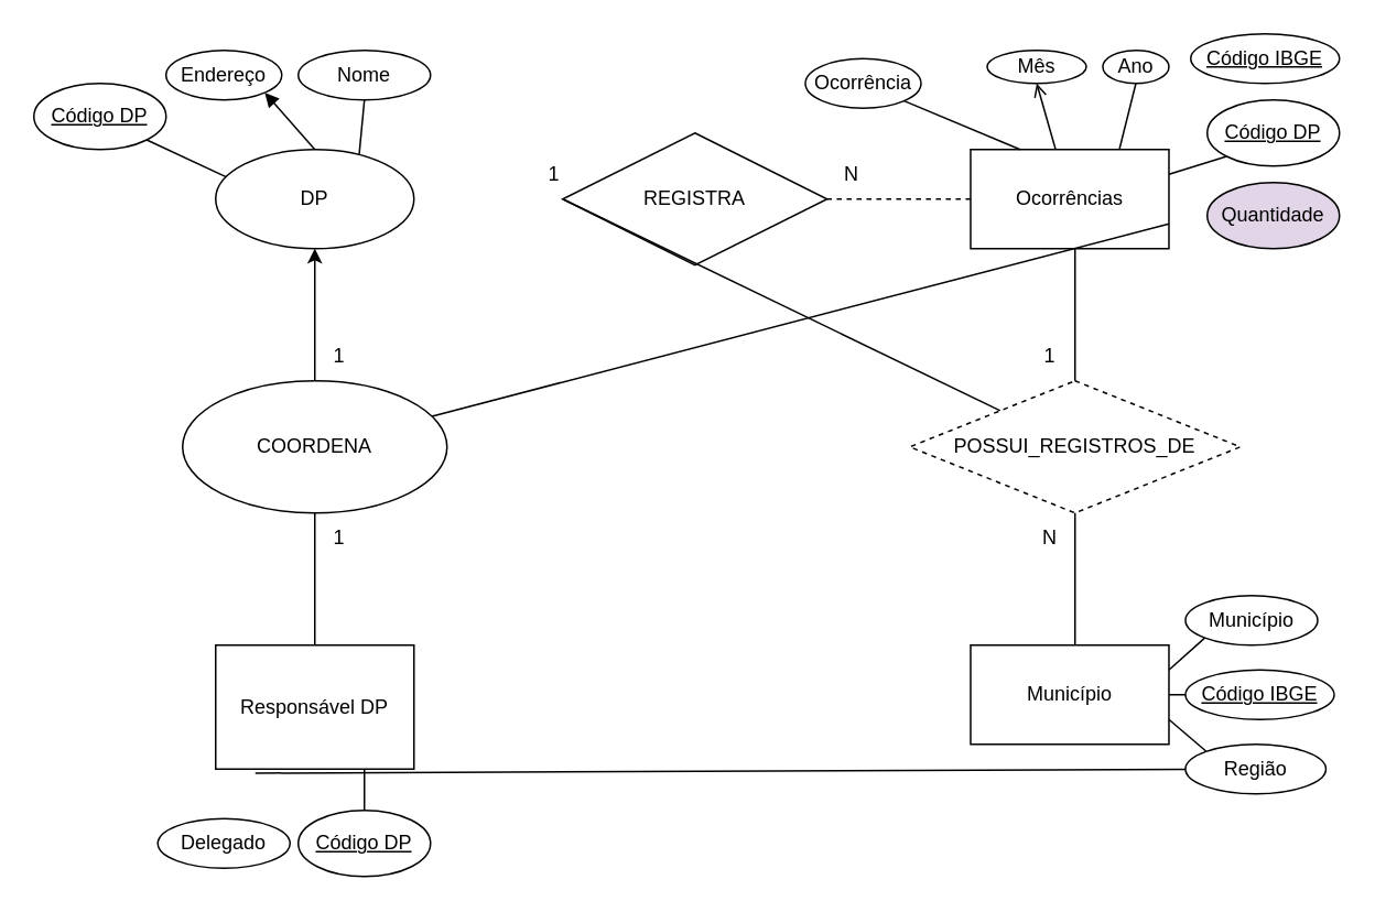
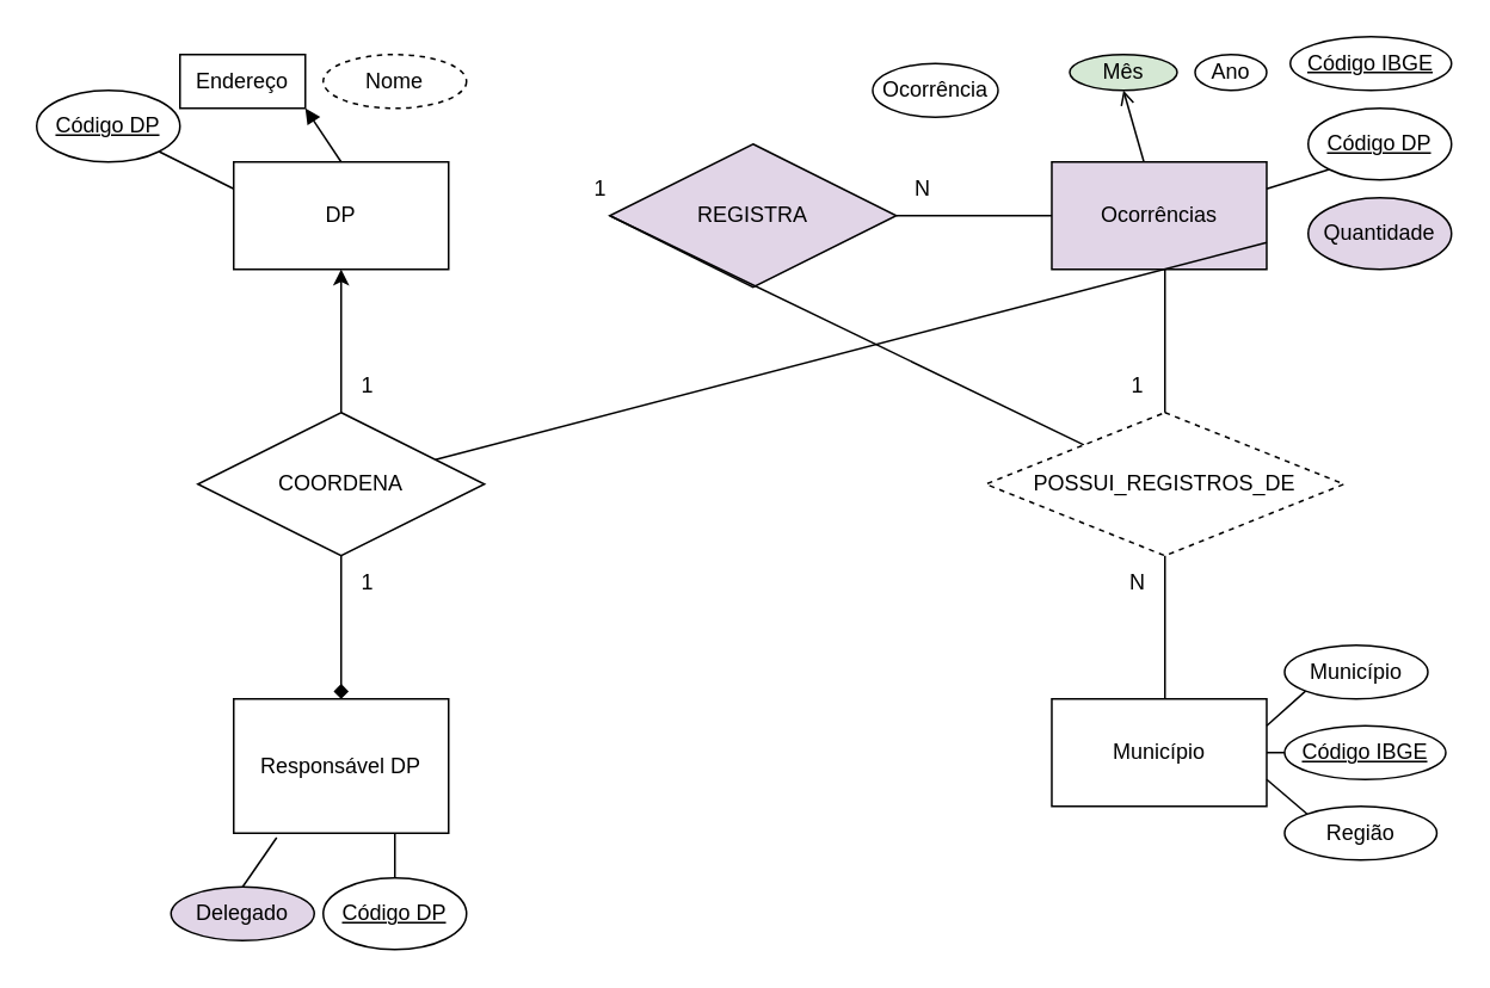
  <mxCell id="0" />
  <mxCell id="1" parent="0" />
- <mxCell id="2" value="DP" style="ellipse;whiteSpace=wrap;html=1;" vertex="1" parent="1"><mxGeometry x="130" y="90" width="120" height="60" as="geometry" /></mxCell>
- <mxCell id="3" value="Endereço" style="ellipse;whiteSpace=wrap;html=1;" vertex="1" parent="1"><mxGeometry x="100" y="30" width="70" height="30" as="geometry" /></mxCell>
- <mxCell id="4" value="Nome" style="ellipse;whiteSpace=wrap;html=1;" vertex="1" parent="1"><mxGeometry x="180" y="30" width="80" height="30" as="geometry" /></mxCell>
+ <mxCell id="2" value="DP" style="rounded=0;whiteSpace=wrap;html=1;" vertex="1" parent="1"><mxGeometry x="130" y="90" width="120" height="60" as="geometry" /></mxCell>
+ <mxCell id="3" value="Endereço" style="whiteSpace=wrap;html=1;rounded=0;" vertex="1" parent="1"><mxGeometry x="100" y="30" width="70" height="30" as="geometry" /></mxCell>
+ <mxCell id="4" value="Nome" style="ellipse;whiteSpace=wrap;html=1;dashed=1;" vertex="1" parent="1"><mxGeometry x="180" y="30" width="80" height="30" as="geometry" /></mxCell>
  <mxCell id="5" value="&lt;u&gt;Código DP&lt;/u&gt;" style="ellipse;whiteSpace=wrap;html=1;" vertex="1" parent="1"><mxGeometry x="20" y="50" width="80" height="40" as="geometry" /></mxCell>
  <mxCell id="6" value="Responsável DP" style="rounded=0;whiteSpace=wrap;html=1;" vertex="1" parent="1"><mxGeometry x="130" y="390" width="120" height="75" as="geometry" /></mxCell>
  <mxCell id="7" value="&lt;u&gt;Código DP&lt;/u&gt;" style="ellipse;whiteSpace=wrap;html=1;" vertex="1" parent="1"><mxGeometry x="180" y="490" width="80" height="40" as="geometry" /></mxCell>
- <mxCell id="8" value="Delegado" style="ellipse;whiteSpace=wrap;html=1;" vertex="1" parent="1"><mxGeometry x="95" y="495" width="80" height="30" as="geometry" /></mxCell>
+ <mxCell id="8" value="Delegado" style="ellipse;whiteSpace=wrap;html=1;fillColor=#e1d5e7;" vertex="1" parent="1"><mxGeometry x="95" y="495" width="80" height="30" as="geometry" /></mxCell>
  <mxCell id="9" value="Município" style="rounded=0;whiteSpace=wrap;html=1;" vertex="1" parent="1"><mxGeometry x="586.82" y="390" width="120" height="60" as="geometry" /></mxCell>
  <mxCell id="10" value="&lt;u&gt;Código IBGE&lt;/u&gt;" style="ellipse;whiteSpace=wrap;html=1;" vertex="1" parent="1"><mxGeometry x="716.82" y="405" width="90" height="30" as="geometry" /></mxCell>
  <mxCell id="11" value="Região" style="ellipse;whiteSpace=wrap;html=1;" vertex="1" parent="1"><mxGeometry x="716.82" y="450" width="85" height="30" as="geometry" /></mxCell>
  <mxCell id="12" value="Município" style="ellipse;whiteSpace=wrap;html=1;" vertex="1" parent="1"><mxGeometry x="716.82" y="360" width="80" height="30" as="geometry" /></mxCell>
  <mxCell id="13" value="" style="endArrow=none;html=1;rounded=0;entryX=0;entryY=1;entryDx=0;entryDy=0;exitX=1;exitY=0.25;exitDx=0;exitDy=0;" edge="1" parent="1" source="9" target="12"><mxGeometry width="50" height="50" relative="1" as="geometry"><mxPoint x="386.82" y="310" as="sourcePoint" /><mxPoint x="436.82" y="260" as="targetPoint" /></mxGeometry></mxCell>
- <mxCell id="14" value="" style="endArrow=none;html=1;rounded=0;entryX=0.5;entryY=1;entryDx=0;entryDy=0;exitX=0.75;exitY=0;exitDx=0;exitDy=0;" edge="1" parent="1" source="2" target="4"><mxGeometry width="50" height="50" relative="1" as="geometry"><mxPoint x="390" y="310" as="sourcePoint" /><mxPoint x="440" y="260" as="targetPoint" /></mxGeometry></mxCell>
- <mxCell id="15" value="Ocorrências" style="rounded=0;whiteSpace=wrap;html=1;" vertex="1" parent="1"><mxGeometry x="586.82" y="90" width="120" height="60" as="geometry" /></mxCell>
+ <mxCell id="15" value="Ocorrências" style="rounded=0;whiteSpace=wrap;html=1;fillColor=#e1d5e7;" vertex="1" parent="1"><mxGeometry x="586.82" y="90" width="120" height="60" as="geometry" /></mxCell>
  <mxCell id="16" value="" style="endArrow=none;html=1;rounded=0;exitX=0.5;exitY=0;exitDx=0;exitDy=0;entryX=0.75;entryY=1;entryDx=0;entryDy=0;" edge="1" parent="1" source="7" target="6"><mxGeometry width="50" height="50" relative="1" as="geometry"><mxPoint x="390" y="310" as="sourcePoint" /><mxPoint x="440" y="260" as="targetPoint" /></mxGeometry></mxCell>
- <mxCell id="17" value="" style="endArrow=none;html=1;rounded=0;exitX=0.2;exitY=1.033;exitDx=0;exitDy=0;exitPerimeter=0;" edge="1" parent="1" source="6" target="11"><mxGeometry width="50" height="50" relative="1" as="geometry"><mxPoint x="390" y="310" as="sourcePoint" /><mxPoint x="440" y="260" as="targetPoint" /></mxGeometry></mxCell>
+ <mxCell id="17" value="" style="endArrow=none;html=1;rounded=0;entryX=0.5;entryY=0;entryDx=0;entryDy=0;exitX=0.2;exitY=1.033;exitDx=0;exitDy=0;exitPerimeter=0;" edge="1" parent="1" source="6" target="8"><mxGeometry width="50" height="50" relative="1" as="geometry"><mxPoint x="390" y="310" as="sourcePoint" /><mxPoint x="440" y="260" as="targetPoint" /></mxGeometry></mxCell>
  <mxCell id="18" value="" style="endArrow=none;html=1;rounded=0;exitX=1;exitY=1;exitDx=0;exitDy=0;entryX=0;entryY=0.25;entryDx=0;entryDy=0;" edge="1" parent="1" source="5" target="2"><mxGeometry width="50" height="50" relative="1" as="geometry"><mxPoint x="390" y="310" as="sourcePoint" /><mxPoint x="440" y="260" as="targetPoint" /></mxGeometry></mxCell>
  <mxCell id="19" value="" style="endArrow=block;html=1;rounded=0;entryX=1;entryY=1;entryDx=0;entryDy=0;exitX=0.5;exitY=0;exitDx=0;exitDy=0;" edge="1" parent="1" source="2" target="3"><mxGeometry width="50" height="50" relative="1" as="geometry"><mxPoint x="390" y="310" as="sourcePoint" /><mxPoint x="440" y="260" as="targetPoint" /></mxGeometry></mxCell>
  <mxCell id="20" value="" style="endArrow=none;html=1;rounded=0;entryX=0;entryY=0;entryDx=0;entryDy=0;exitX=1;exitY=0.75;exitDx=0;exitDy=0;" edge="1" parent="1" source="9" target="11"><mxGeometry width="50" height="50" relative="1" as="geometry"><mxPoint x="386.82" y="310" as="sourcePoint" /><mxPoint x="436.82" y="260" as="targetPoint" /></mxGeometry></mxCell>
  <mxCell id="21" value="" style="endArrow=none;html=1;rounded=0;entryX=0;entryY=0.5;entryDx=0;entryDy=0;exitX=1;exitY=0.5;exitDx=0;exitDy=0;" edge="1" parent="1" source="9" target="10"><mxGeometry width="50" height="50" relative="1" as="geometry"><mxPoint x="386.82" y="310" as="sourcePoint" /><mxPoint x="436.82" y="260" as="targetPoint" /></mxGeometry></mxCell>
  <mxCell id="22" value="&lt;u&gt;Código DP&lt;/u&gt;" style="ellipse;whiteSpace=wrap;html=1;" vertex="1" parent="1"><mxGeometry x="730" y="60" width="80" height="40" as="geometry" /></mxCell>
  <mxCell id="23" value="" style="endArrow=none;html=1;rounded=0;exitX=1;exitY=0.75;exitDx=0;exitDy=0;" edge="1" parent="1" source="15" target="33"><mxGeometry width="50" height="50" relative="1" as="geometry"><mxPoint x="710" y="190" as="sourcePoint" /><mxPoint x="726.82" y="120" as="targetPoint" /></mxGeometry></mxCell>
  <mxCell id="24" value="&lt;u&gt;Código IBGE&lt;/u&gt;" style="ellipse;whiteSpace=wrap;html=1;" vertex="1" parent="1"><mxGeometry x="720" y="20" width="90" height="30" as="geometry" /></mxCell>
  <mxCell id="25" value="" style="endArrow=none;html=1;rounded=0;entryX=0;entryY=1;entryDx=0;entryDy=0;exitX=1;exitY=0.25;exitDx=0;exitDy=0;" edge="1" parent="1" source="15" target="22"><mxGeometry width="50" height="50" relative="1" as="geometry"><mxPoint x="386.82" y="340" as="sourcePoint" /><mxPoint x="730" y="75.607" as="targetPoint" /></mxGeometry></mxCell>
  <mxCell id="26" value="Quantidade" style="ellipse;whiteSpace=wrap;html=1;fillColor=#e1d5e7;" vertex="1" parent="1"><mxGeometry x="730" y="110" width="80" height="40" as="geometry" /></mxCell>
  <mxCell id="27" value="Ano" style="ellipse;whiteSpace=wrap;html=1;" vertex="1" parent="1"><mxGeometry x="666.82" y="30" width="40" height="20" as="geometry" /></mxCell>
- <mxCell id="28" value="Mês" style="ellipse;whiteSpace=wrap;html=1;" vertex="1" parent="1"><mxGeometry x="596.82" y="30" width="60" height="20" as="geometry" /></mxCell>
+ <mxCell id="28" value="Mês" style="ellipse;whiteSpace=wrap;html=1;fillColor=#d5e8d4;" vertex="1" parent="1"><mxGeometry x="596.82" y="30" width="60" height="20" as="geometry" /></mxCell>
  <mxCell id="29" value="Ocorrência" style="ellipse;whiteSpace=wrap;html=1;" vertex="1" parent="1"><mxGeometry x="486.82" y="35" width="70" height="30" as="geometry" /></mxCell>
- <mxCell id="30" value="" style="endArrow=none;html=1;rounded=0;entryX=1;entryY=1;entryDx=0;entryDy=0;exitX=0.25;exitY=0;exitDx=0;exitDy=0;" edge="1" parent="1" source="15" target="29"><mxGeometry width="50" height="50" relative="1" as="geometry"><mxPoint x="386.82" y="340" as="sourcePoint" /><mxPoint x="436.82" y="290" as="targetPoint" /></mxGeometry></mxCell>
  <mxCell id="31" value="" style="endArrow=open;html=1;rounded=0;entryX=0.5;entryY=1;entryDx=0;entryDy=0;" edge="1" parent="1" source="15" target="28"><mxGeometry width="50" height="50" relative="1" as="geometry"><mxPoint x="386.82" y="340" as="sourcePoint" /><mxPoint x="436.82" y="290" as="targetPoint" /></mxGeometry></mxCell>
- <mxCell id="32" value="" style="endArrow=none;html=1;rounded=0;entryX=0.5;entryY=1;entryDx=0;entryDy=0;exitX=0.75;exitY=0;exitDx=0;exitDy=0;" edge="1" parent="1" source="15" target="27"><mxGeometry width="50" height="50" relative="1" as="geometry"><mxPoint x="386.82" y="340" as="sourcePoint" /><mxPoint x="436.82" y="290" as="targetPoint" /></mxGeometry></mxCell>
- <mxCell id="33" value="COORDENA" style="ellipse;whiteSpace=wrap;html=1;" vertex="1" parent="1"><mxGeometry x="110" y="230" width="160" height="80" as="geometry" /></mxCell>
+ <mxCell id="33" value="COORDENA" style="rhombus;whiteSpace=wrap;html=1;" vertex="1" parent="1"><mxGeometry x="110" y="230" width="160" height="80" as="geometry" /></mxCell>
  <mxCell id="34" value="" style="endArrow=classic;html=1;rounded=0;entryX=0.5;entryY=1;entryDx=0;entryDy=0;" edge="1" parent="1" source="33" target="2"><mxGeometry width="50" height="50" relative="1" as="geometry"><mxPoint x="390" y="310" as="sourcePoint" /><mxPoint x="440" y="260" as="targetPoint" /></mxGeometry></mxCell>
- <mxCell id="35" value="" style="endArrow=none;html=1;rounded=0;exitX=0.5;exitY=1;exitDx=0;exitDy=0;entryX=0.5;entryY=0;entryDx=0;entryDy=0;" edge="1" parent="1" source="33" target="6"><mxGeometry width="50" height="50" relative="1" as="geometry"><mxPoint x="390" y="310" as="sourcePoint" /><mxPoint x="440" y="260" as="targetPoint" /></mxGeometry></mxCell>
+ <mxCell id="35" value="" style="endArrow=diamond;html=1;rounded=0;exitX=0.5;exitY=1;exitDx=0;exitDy=0;entryX=0.5;entryY=0;entryDx=0;entryDy=0;" edge="1" parent="1" source="33" target="6"><mxGeometry width="50" height="50" relative="1" as="geometry"><mxPoint x="390" y="310" as="sourcePoint" /><mxPoint x="440" y="260" as="targetPoint" /></mxGeometry></mxCell>
  <mxCell id="36" value="1" style="text;html=1;strokeColor=none;fillColor=none;align=center;verticalAlign=middle;whiteSpace=wrap;rounded=0;" vertex="1" parent="1"><mxGeometry x="190" y="310" width="30" height="30" as="geometry" /></mxCell>
  <mxCell id="37" value="1" style="text;html=1;strokeColor=none;fillColor=none;align=center;verticalAlign=middle;whiteSpace=wrap;rounded=0;" vertex="1" parent="1"><mxGeometry x="190" y="200" width="30" height="30" as="geometry" /></mxCell>
  <mxCell id="38" value="N" style="text;html=1;strokeColor=none;fillColor=none;align=center;verticalAlign=middle;whiteSpace=wrap;rounded=0;" vertex="1" parent="1"><mxGeometry x="620" y="310" width="30" height="30" as="geometry" /></mxCell>
  <mxCell id="39" value="1" style="text;html=1;strokeColor=none;fillColor=none;align=center;verticalAlign=middle;whiteSpace=wrap;rounded=0;" vertex="1" parent="1"><mxGeometry x="620" y="200" width="30" height="30" as="geometry" /></mxCell>
  <mxCell id="40" value="N" style="text;html=1;strokeColor=none;fillColor=none;align=center;verticalAlign=middle;whiteSpace=wrap;rounded=0;" vertex="1" parent="1"><mxGeometry x="500" y="90" width="30" height="30" as="geometry" /></mxCell>
  <mxCell id="41" value="1" style="text;html=1;strokeColor=none;fillColor=none;align=center;verticalAlign=middle;whiteSpace=wrap;rounded=0;" vertex="1" parent="1"><mxGeometry x="320" y="90" width="30" height="30" as="geometry" /></mxCell>
- <mxCell id="42" value="REGISTRA" style="rhombus;whiteSpace=wrap;html=1;" vertex="1" parent="1"><mxGeometry x="340" y="80" width="160" height="80" as="geometry" /></mxCell>
- <mxCell id="43" value="" style="endArrow=none;html=1;rounded=0;entryX=1;entryY=0.5;entryDx=0;entryDy=0;exitX=0;exitY=0.5;exitDx=0;exitDy=0;dashed=1;" edge="1" parent="1" source="15" target="42"><mxGeometry width="50" height="50" relative="1" as="geometry"><mxPoint x="390" y="310" as="sourcePoint" /><mxPoint x="440" y="260" as="targetPoint" /></mxGeometry></mxCell>
+ <mxCell id="42" value="REGISTRA" style="rhombus;whiteSpace=wrap;html=1;fillColor=#e1d5e7;" vertex="1" parent="1"><mxGeometry x="340" y="80" width="160" height="80" as="geometry" /></mxCell>
+ <mxCell id="43" value="" style="endArrow=none;html=1;rounded=0;entryX=1;entryY=0.5;entryDx=0;entryDy=0;exitX=0;exitY=0.5;exitDx=0;exitDy=0;" edge="1" parent="1" source="15" target="42"><mxGeometry width="50" height="50" relative="1" as="geometry"><mxPoint x="390" y="310" as="sourcePoint" /><mxPoint x="440" y="260" as="targetPoint" /></mxGeometry></mxCell>
  <mxCell id="44" value="" style="endArrow=none;html=1;rounded=0;exitX=0;exitY=0.5;exitDx=0;exitDy=0;" edge="1" parent="1" source="42" target="45"><mxGeometry width="50" height="50" relative="1" as="geometry"><mxPoint x="390" y="310" as="sourcePoint" /><mxPoint x="440" y="260" as="targetPoint" /></mxGeometry></mxCell>
  <mxCell id="45" value="POSSUI_REGISTROS_DE" style="rhombus;whiteSpace=wrap;html=1;dashed=1;" vertex="1" parent="1"><mxGeometry x="550" y="230" width="200" height="80" as="geometry" /></mxCell>
  <mxCell id="46" value="" style="endArrow=none;html=1;rounded=0;entryX=0.5;entryY=1;entryDx=0;entryDy=0;" edge="1" parent="1" target="45"><mxGeometry width="50" height="50" relative="1" as="geometry"><mxPoint x="650" y="390" as="sourcePoint" /><mxPoint x="660" y="350" as="targetPoint" /></mxGeometry></mxCell>
  <mxCell id="47" value="" style="endArrow=none;html=1;rounded=0;" edge="1" parent="1" source="45"><mxGeometry width="50" height="50" relative="1" as="geometry"><mxPoint x="390" y="310" as="sourcePoint" /><mxPoint x="650" y="150" as="targetPoint" /></mxGeometry></mxCell>
